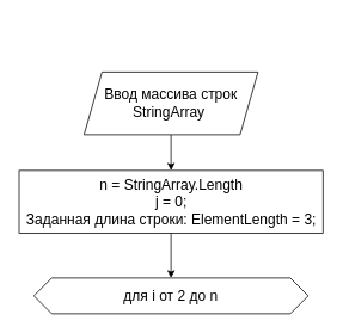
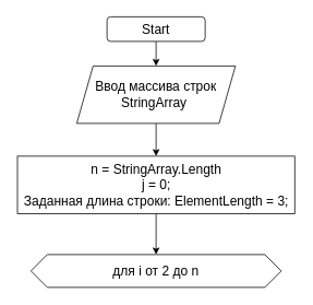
  <mxCell id="0" />
  <mxCell id="1" parent="0" />
+ <mxCell id="2" style="edgeStyle=none;html=1;entryX=0.5;entryY=0;entryDx=0;entryDy=0;fontSize=16;" parent="1" source="3" target="5" edge="1"><mxGeometry relative="1" as="geometry" /></mxCell>
+ <mxCell id="3" value="&lt;font style=&quot;font-size: 16px&quot;&gt;Start&lt;/font&gt;" style="rounded=1;whiteSpace=wrap;html=1;" parent="1" vertex="1"><mxGeometry x="130" y="20" width="120" height="30" as="geometry" /></mxCell>
  <mxCell id="4" style="edgeStyle=none;html=1;entryX=0.5;entryY=0;entryDx=0;entryDy=0;" edge="1" parent="1" source="5" target="7"><mxGeometry relative="1" as="geometry" /></mxCell>
  <mxCell id="5" value="Ввод массива строк&lt;br&gt;StringArray&amp;nbsp;" style="shape=parallelogram;perimeter=parallelogramPerimeter;whiteSpace=wrap;html=1;fixedSize=1;fontSize=16;" parent="1" vertex="1"><mxGeometry x="93" y="80" width="194" height="70" as="geometry" /></mxCell>
  <mxCell id="6" style="edgeStyle=none;html=1;entryX=0.5;entryY=0;entryDx=0;entryDy=0;" edge="1" parent="1" source="7" target="8"><mxGeometry relative="1" as="geometry" /></mxCell>
  <mxCell id="7" value="n = StringArray.Length&lt;br&gt;j = 0;&lt;br&gt;Заданная длина строки: ElementLength = 3;" style="rounded=0;whiteSpace=wrap;html=1;fontSize=16;" parent="1" vertex="1"><mxGeometry x="20.5" y="190" width="339" height="70" as="geometry" /></mxCell>
  <mxCell id="8" value="для i от 2 до n" style="shape=hexagon;perimeter=hexagonPerimeter2;whiteSpace=wrap;html=1;fixedSize=1;fontSize=16;" parent="1" vertex="1"><mxGeometry x="37" y="310" width="306" height="40" as="geometry" /></mxCell>
